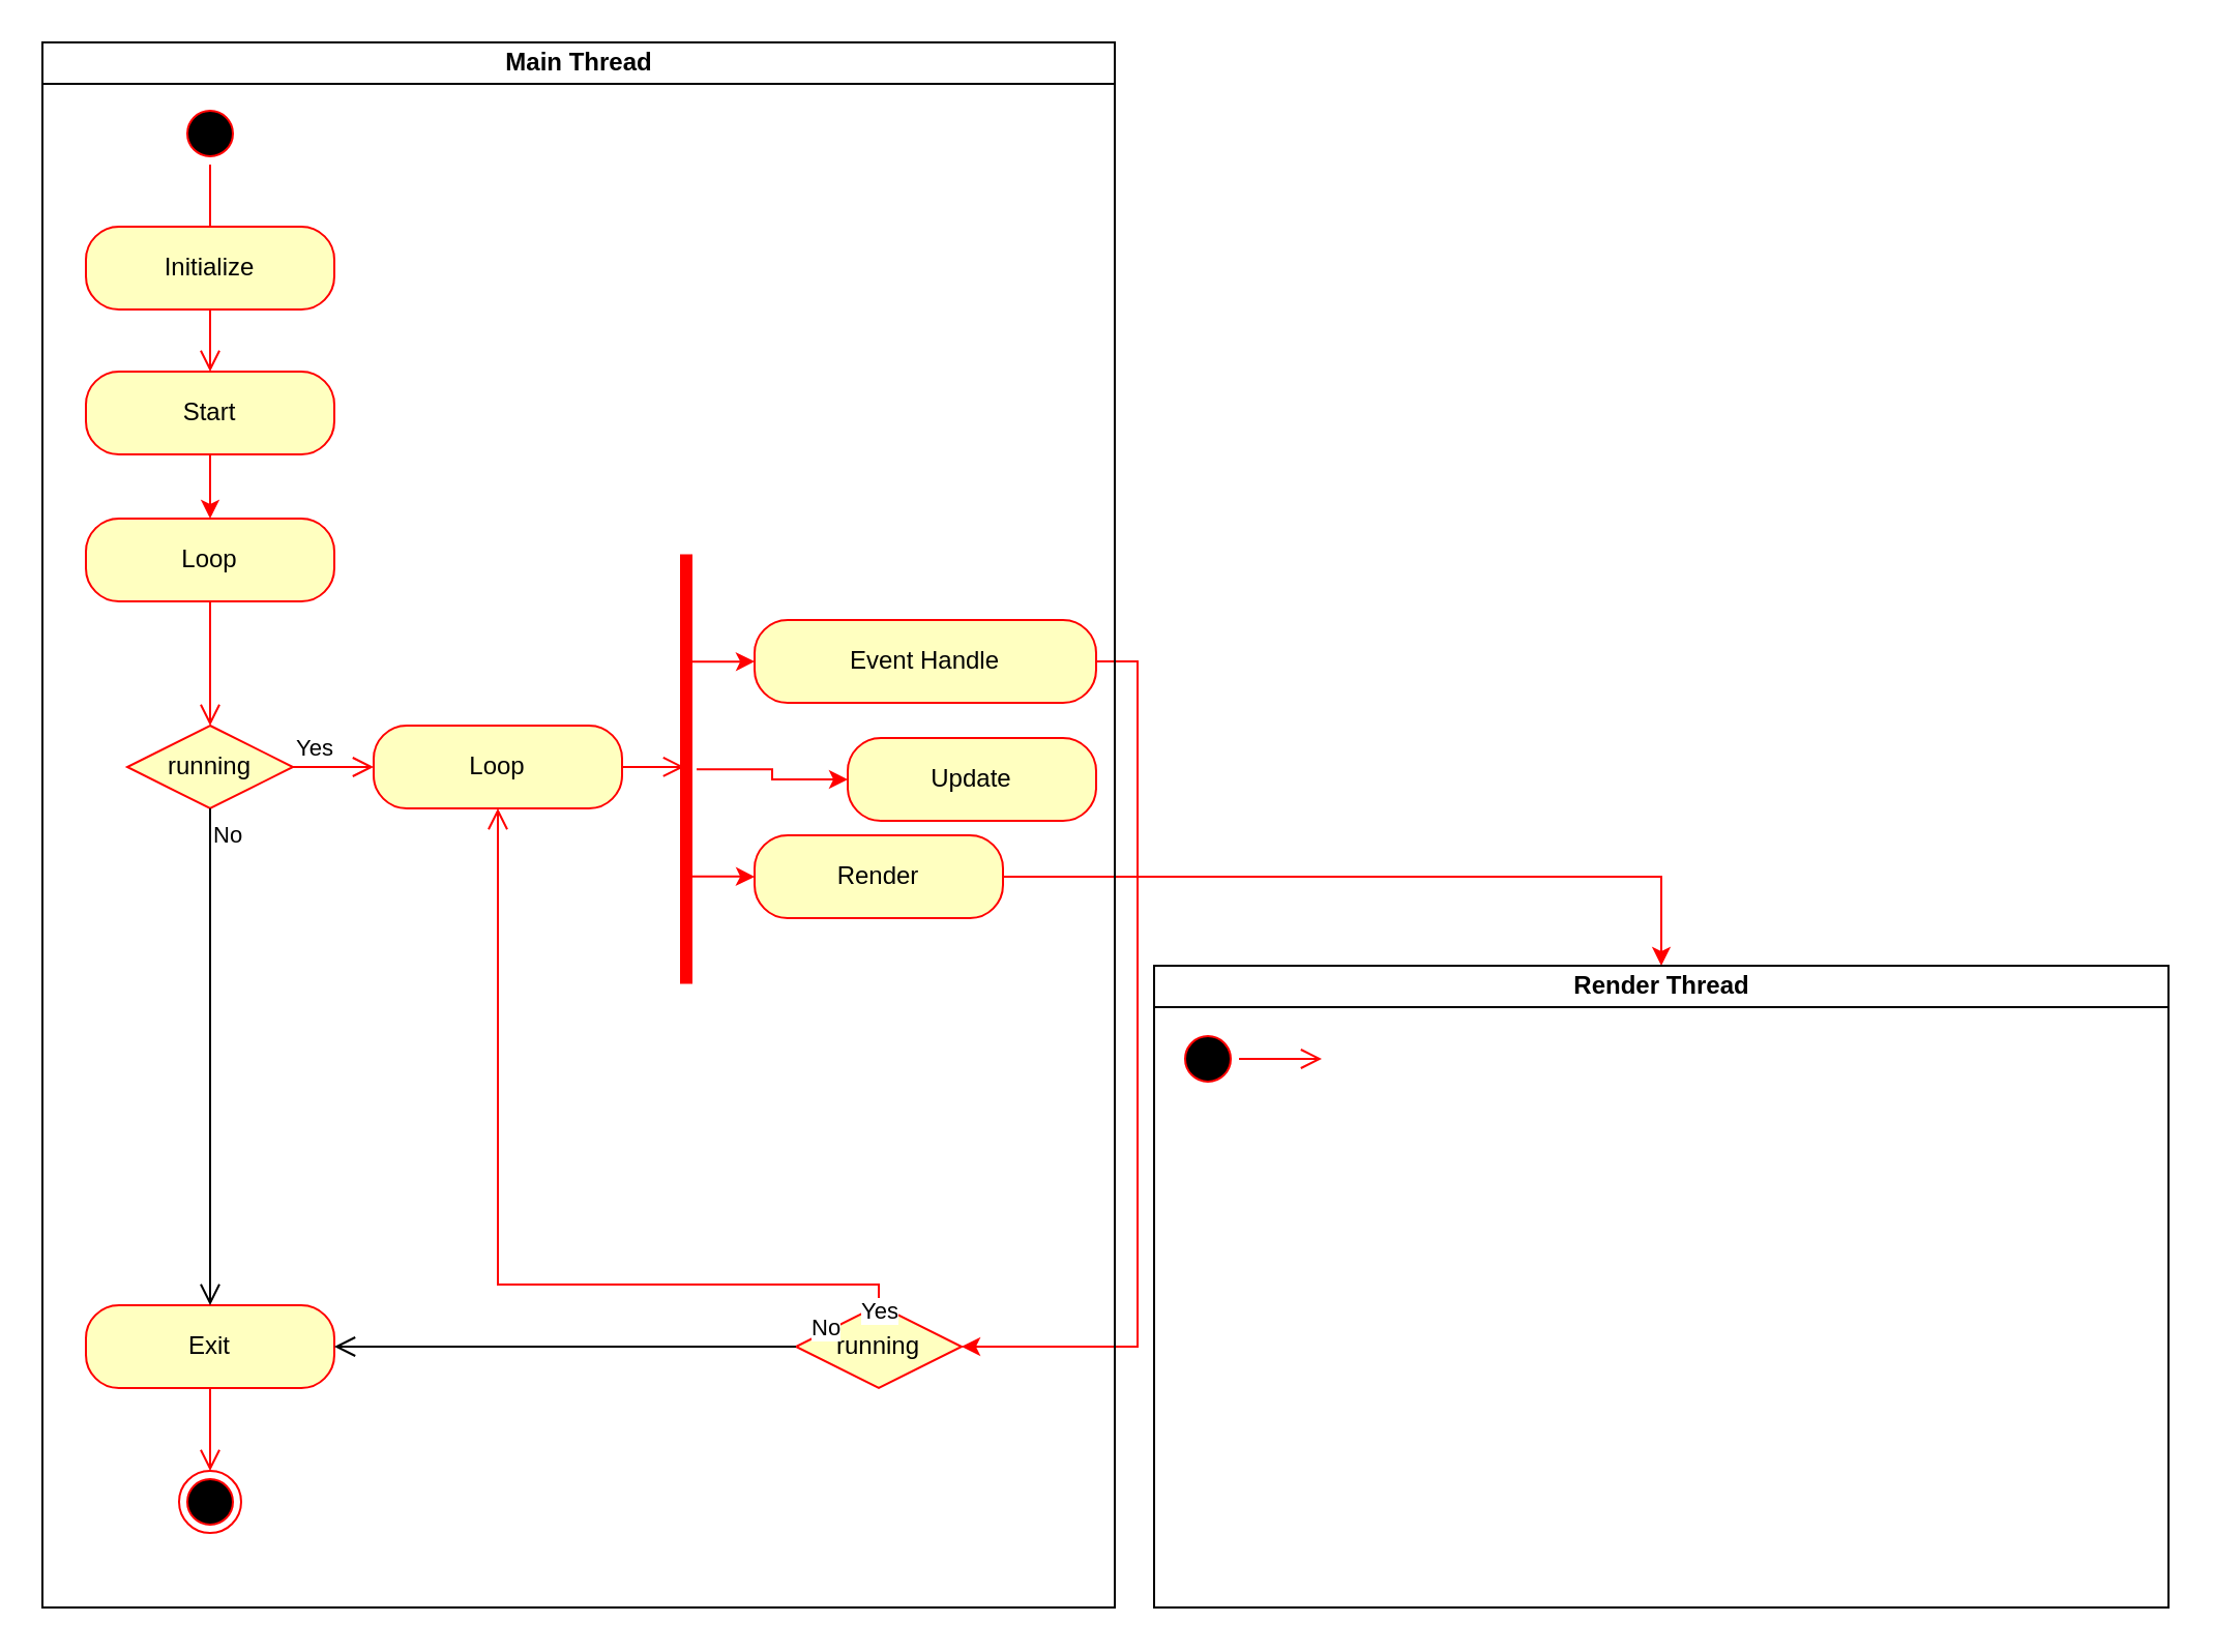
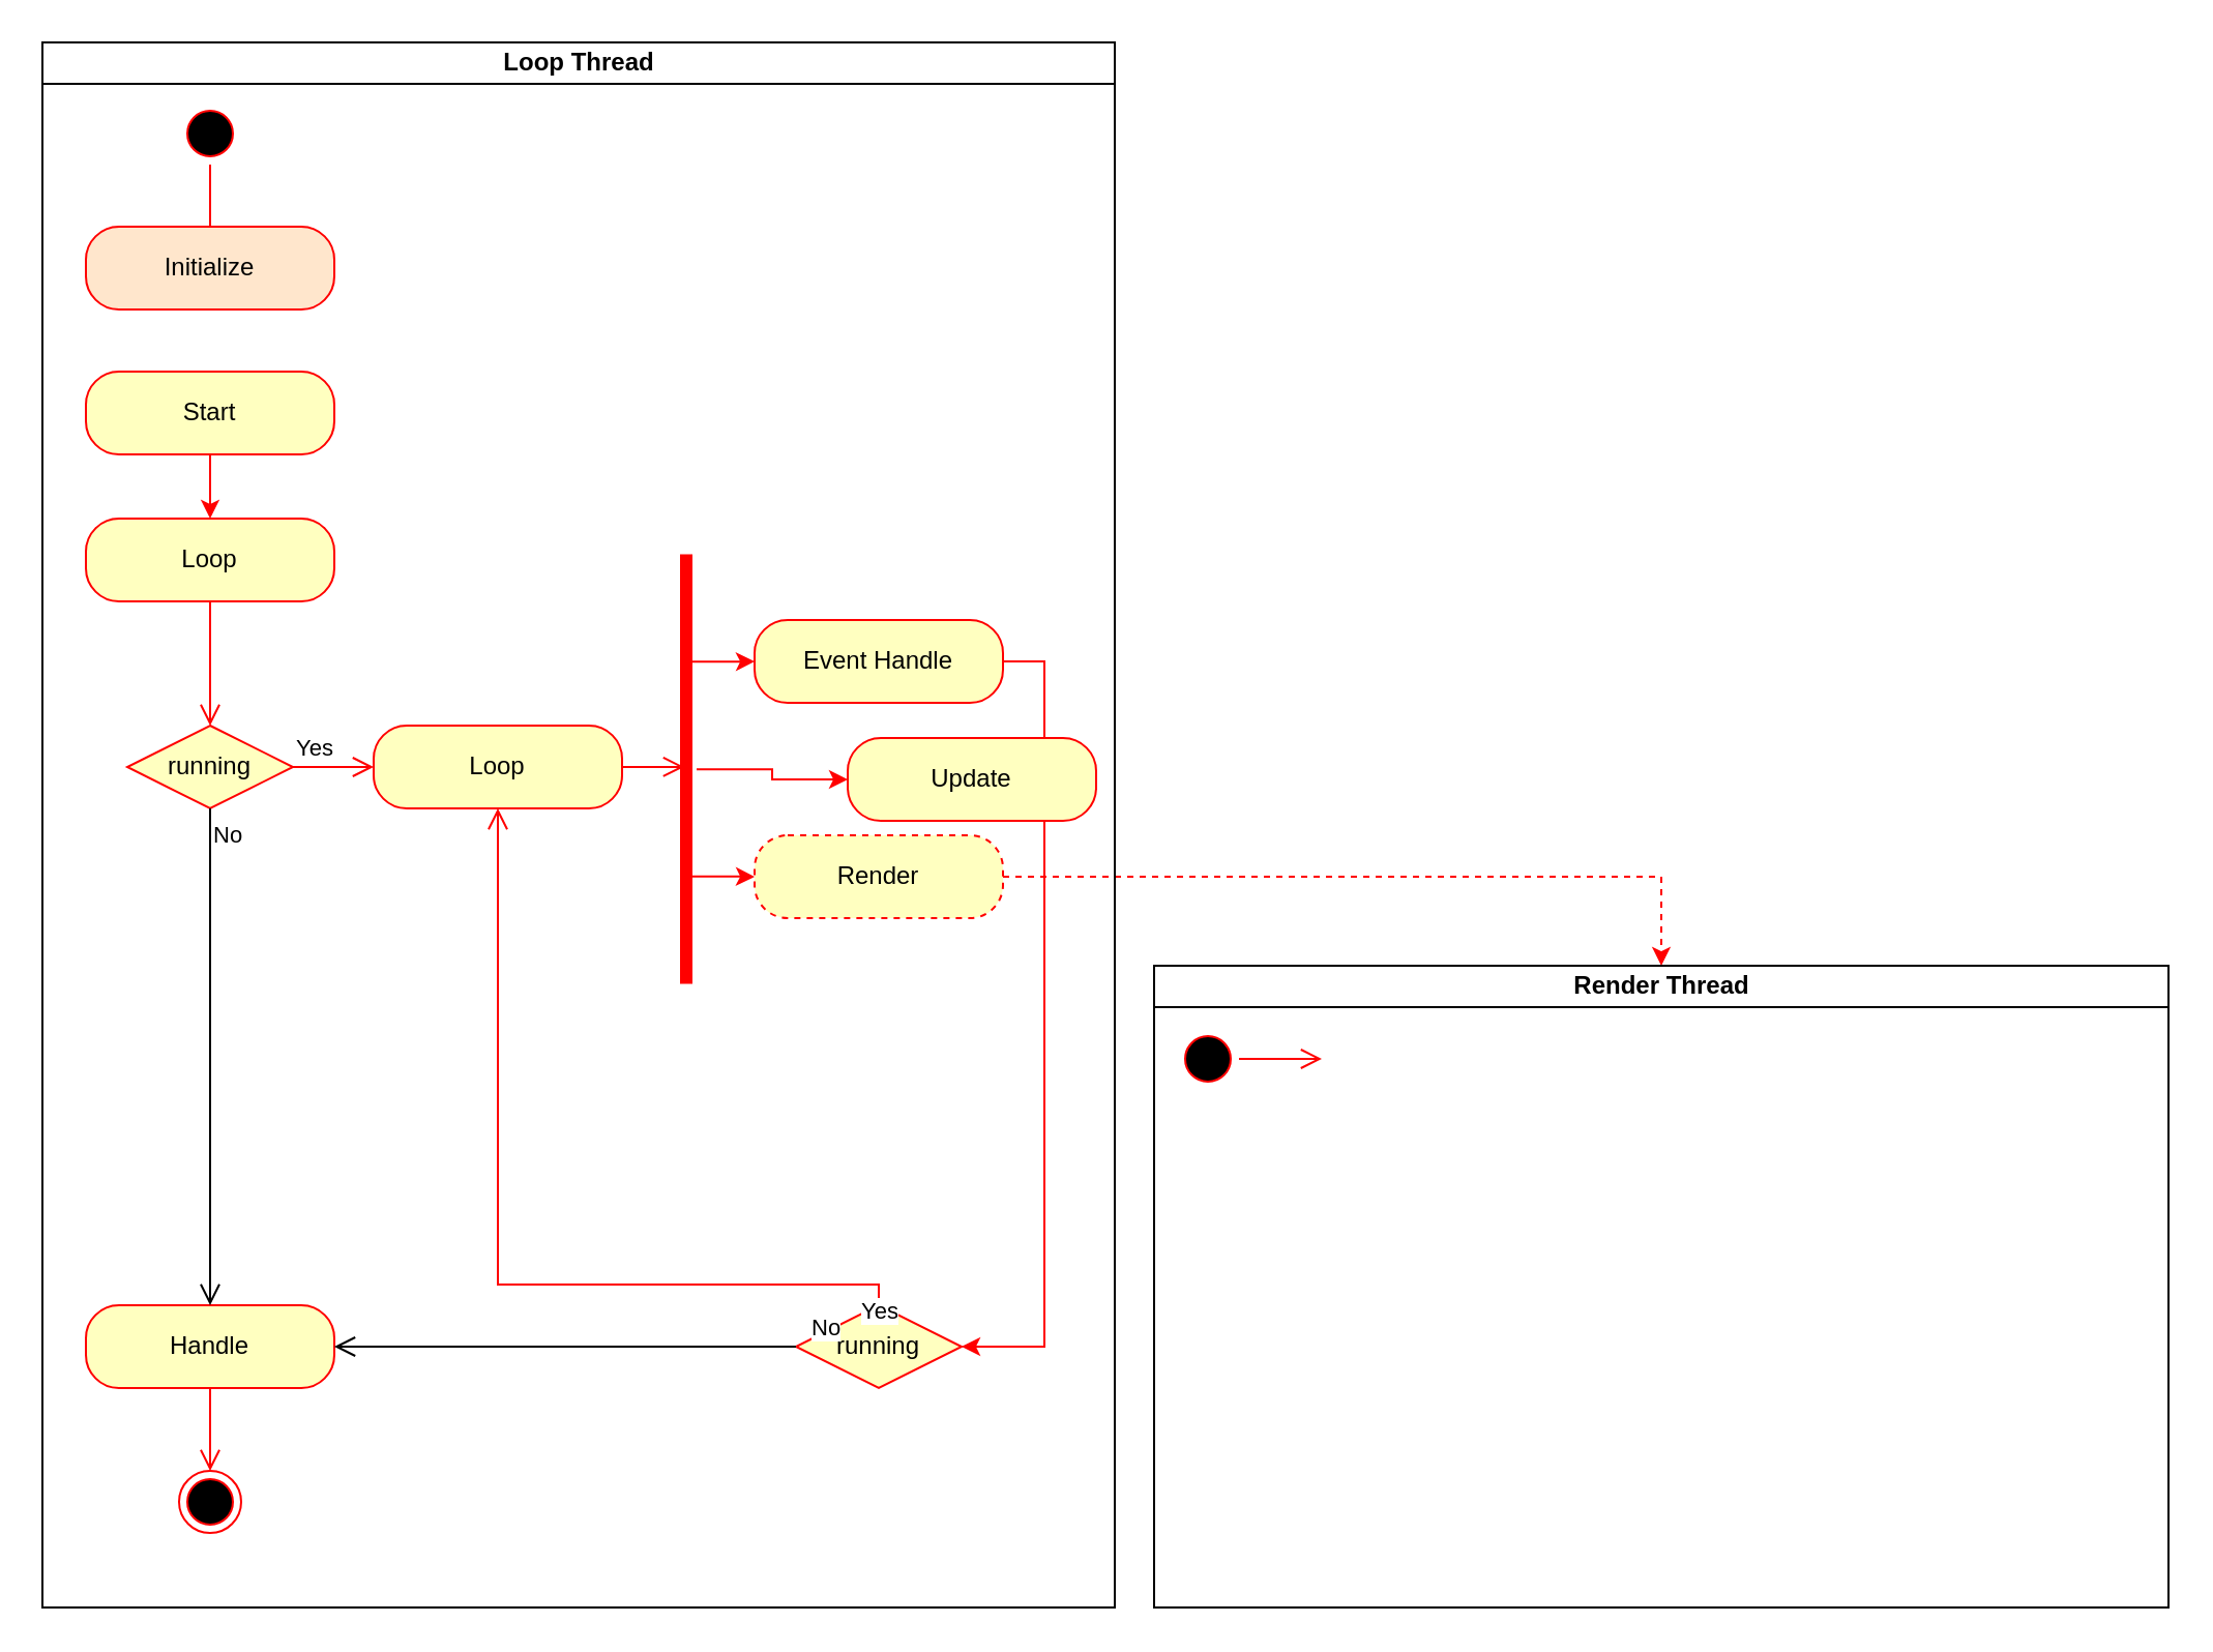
  <mxCell id="0" />
  <mxCell id="1" parent="0" />
  <mxCell id="2" value="" style="ellipse;html=1;shape=startState;fillColor=#000000;strokeColor=#ff0000;" vertex="1" parent="1"><mxGeometry x="86" y="49" width="30" height="30" as="geometry" /></mxCell>
  <mxCell id="3" value="" style="edgeStyle=orthogonalEdgeStyle;html=1;verticalAlign=bottom;endArrow=open;endSize=8;strokeColor=#ff0000;rounded=0;" edge="1" source="2" parent="1"><mxGeometry relative="1" as="geometry"><mxPoint x="101" y="139" as="targetPoint" /></mxGeometry></mxCell>
- <mxCell id="4" value="Initialize" style="rounded=1;whiteSpace=wrap;html=1;arcSize=40;fontColor=#000000;fillColor=#ffffc0;strokeColor=#ff0000;" vertex="1" parent="1"><mxGeometry x="41" y="109" width="120" height="40" as="geometry" /></mxCell>
- <mxCell id="5" value="" style="edgeStyle=orthogonalEdgeStyle;html=1;verticalAlign=bottom;endArrow=open;endSize=8;strokeColor=#ff0000;rounded=0;entryX=0.5;entryY=0;entryDx=0;entryDy=0;" edge="1" source="4" parent="1" target="7"><mxGeometry relative="1" as="geometry"><mxPoint x="100" y="219" as="targetPoint" /></mxGeometry></mxCell>
+ <mxCell id="4" value="Initialize" style="rounded=1;whiteSpace=wrap;html=1;arcSize=40;fontColor=#000000;fillColor=#ffe6cc;strokeColor=#ff0000;" vertex="1" parent="1"><mxGeometry x="41" y="109" width="120" height="40" as="geometry" /></mxCell>
  <mxCell id="6" value="" style="edgeStyle=orthogonalEdgeStyle;rounded=0;orthogonalLoop=1;jettySize=auto;html=1;strokeColor=#ff0000;" edge="1" parent="1" source="7" target="12"><mxGeometry relative="1" as="geometry" /></mxCell>
  <mxCell id="7" value="Start" style="rounded=1;whiteSpace=wrap;html=1;arcSize=40;fontColor=#000000;fillColor=#ffffc0;strokeColor=#ff0000;" vertex="1" parent="1"><mxGeometry x="41" y="179" width="120" height="40" as="geometry" /></mxCell>
  <mxCell id="8" style="edgeStyle=orthogonalEdgeStyle;rounded=0;orthogonalLoop=1;jettySize=auto;html=1;exitX=0.5;exitY=1;exitDx=0;exitDy=0;" edge="1" parent="1" source="7" target="7"><mxGeometry relative="1" as="geometry" /></mxCell>
- <mxCell id="9" value="Exit" style="rounded=1;whiteSpace=wrap;html=1;arcSize=40;fontColor=#000000;fillColor=#ffffc0;strokeColor=#ff0000;" vertex="1" parent="1"><mxGeometry x="41" y="630" width="120" height="40" as="geometry" /></mxCell>
+ <mxCell id="9" value="Handle" style="rounded=1;whiteSpace=wrap;html=1;arcSize=40;fontColor=#000000;fillColor=#ffffc0;strokeColor=#ff0000;" vertex="1" parent="1"><mxGeometry x="41" y="630" width="120" height="40" as="geometry" /></mxCell>
  <mxCell id="10" value="" style="edgeStyle=orthogonalEdgeStyle;html=1;verticalAlign=bottom;endArrow=open;endSize=8;strokeColor=#ff0000;rounded=0;entryX=0.5;entryY=0;entryDx=0;entryDy=0;" edge="1" source="9" parent="1" target="11"><mxGeometry relative="1" as="geometry"><mxPoint x="-15" y="700" as="targetPoint" /></mxGeometry></mxCell>
  <mxCell id="11" value="" style="ellipse;html=1;shape=endState;fillColor=#000000;strokeColor=#ff0000;" vertex="1" parent="1"><mxGeometry x="86" y="710" width="30" height="30" as="geometry" /></mxCell>
  <mxCell id="12" value="Loop" style="rounded=1;whiteSpace=wrap;html=1;arcSize=40;fontColor=#000000;fillColor=#ffffc0;strokeColor=#ff0000;" vertex="1" parent="1"><mxGeometry x="41" y="250" width="120" height="40" as="geometry" /></mxCell>
  <mxCell id="13" value="" style="edgeStyle=orthogonalEdgeStyle;html=1;verticalAlign=bottom;endArrow=open;endSize=8;strokeColor=#ff0000;rounded=0;entryX=0.5;entryY=0;entryDx=0;entryDy=0;" edge="1" source="12" parent="1" target="14"><mxGeometry relative="1" as="geometry"><mxPoint x="100" y="410" as="targetPoint" /></mxGeometry></mxCell>
  <mxCell id="14" value="running" style="rhombus;whiteSpace=wrap;html=1;fontColor=#000000;fillColor=#ffffc0;strokeColor=#ff0000;" vertex="1" parent="1"><mxGeometry x="61" y="350" width="80" height="40" as="geometry" /></mxCell>
  <mxCell id="15" value="Yes" style="edgeStyle=orthogonalEdgeStyle;html=1;align=left;verticalAlign=bottom;endArrow=open;endSize=8;strokeColor=#ff0000;rounded=0;entryX=0;entryY=0.5;entryDx=0;entryDy=0;" edge="1" source="14" parent="1" target="17"><mxGeometry x="-1" relative="1" as="geometry"><mxPoint x="220" y="370" as="targetPoint" /></mxGeometry></mxCell>
  <mxCell id="16" value="No" style="edgeStyle=orthogonalEdgeStyle;html=1;align=left;verticalAlign=top;endArrow=open;endSize=8;strokeColor=#000000;rounded=0;entryX=0.5;entryY=0;entryDx=0;entryDy=0;" edge="1" source="14" parent="1" target="9"><mxGeometry x="-1" relative="1" as="geometry"><mxPoint x="100" y="620" as="targetPoint" /></mxGeometry></mxCell>
  <mxCell id="17" value="Loop" style="rounded=1;whiteSpace=wrap;html=1;arcSize=40;fontColor=#000000;fillColor=#ffffc0;strokeColor=#ff0000;" vertex="1" parent="1"><mxGeometry x="180" y="350" width="120" height="40" as="geometry" /></mxCell>
  <mxCell id="18" value="" style="edgeStyle=orthogonalEdgeStyle;html=1;verticalAlign=bottom;endArrow=open;endSize=8;strokeColor=#ff0000;rounded=0;entryX=0.495;entryY=0.6;entryDx=0;entryDy=0;entryPerimeter=0;" edge="1" source="17" parent="1" target="22"><mxGeometry relative="1" as="geometry"><mxPoint x="410" y="370" as="targetPoint" /></mxGeometry></mxCell>
  <mxCell id="19" style="edgeStyle=orthogonalEdgeStyle;rounded=0;orthogonalLoop=1;jettySize=auto;html=1;exitX=0.25;exitY=0.5;exitDx=0;exitDy=0;exitPerimeter=0;strokeColor=#ff0000;" edge="1" parent="1" source="22" target="24"><mxGeometry relative="1" as="geometry" /></mxCell>
  <mxCell id="20" value="" style="edgeStyle=orthogonalEdgeStyle;rounded=0;orthogonalLoop=1;jettySize=auto;html=1;strokeColor=#ff0000;" edge="1" parent="1" source="22" target="25"><mxGeometry relative="1" as="geometry" /></mxCell>
  <mxCell id="21" style="edgeStyle=orthogonalEdgeStyle;rounded=0;orthogonalLoop=1;jettySize=auto;html=1;exitX=0.75;exitY=0.5;exitDx=0;exitDy=0;exitPerimeter=0;strokeColor=#ff0000;" edge="1" parent="1" source="22" target="27"><mxGeometry relative="1" as="geometry" /></mxCell>
  <mxCell id="22" value="" style="shape=line;html=1;strokeWidth=6;strokeColor=#ff0000;direction=south;" vertex="1" parent="1"><mxGeometry x="326" y="267.25" width="10" height="207.5" as="geometry" /></mxCell>
  <mxCell id="23" style="edgeStyle=orthogonalEdgeStyle;rounded=0;orthogonalLoop=1;jettySize=auto;html=1;exitX=1;exitY=0.5;exitDx=0;exitDy=0;entryX=1;entryY=0.5;entryDx=0;entryDy=0;strokeColor=#ff0000;" edge="1" parent="1" source="24" target="28"><mxGeometry relative="1" as="geometry" /></mxCell>
- <mxCell id="24" value="Event Handle" style="rounded=1;whiteSpace=wrap;html=1;arcSize=40;fontColor=#000000;fillColor=#ffffc0;strokeColor=#ff0000;" vertex="1" parent="1"><mxGeometry x="364" y="299" width="165" height="40" as="geometry" /></mxCell>
+ <mxCell id="24" value="Event Handle" style="rounded=1;whiteSpace=wrap;html=1;arcSize=40;fontColor=#000000;fillColor=#ffffc0;strokeColor=#ff0000;" vertex="1" parent="1"><mxGeometry x="364" y="299" width="120" height="40" as="geometry" /></mxCell>
  <mxCell id="25" value="Update" style="rounded=1;whiteSpace=wrap;html=1;arcSize=40;fontColor=#000000;fillColor=#ffffc0;strokeColor=#ff0000;" vertex="1" parent="1"><mxGeometry x="409" y="356" width="120" height="40" as="geometry" /></mxCell>
- <mxCell id="26" style="edgeStyle=orthogonalEdgeStyle;rounded=0;orthogonalLoop=1;jettySize=auto;html=1;exitX=1;exitY=0.5;exitDx=0;exitDy=0;strokeColor=#ff0000;" edge="1" parent="1" source="27" target="32"><mxGeometry relative="1" as="geometry" /></mxCell>
- <mxCell id="27" value="Render" style="rounded=1;whiteSpace=wrap;html=1;arcSize=40;fontColor=#000000;fillColor=#ffffc0;strokeColor=#ff0000;" vertex="1" parent="1"><mxGeometry x="364" y="403" width="120" height="40" as="geometry" /></mxCell>
+ <mxCell id="26" style="edgeStyle=orthogonalEdgeStyle;rounded=0;orthogonalLoop=1;jettySize=auto;html=1;exitX=1;exitY=0.5;exitDx=0;exitDy=0;strokeColor=#ff0000;dashed=1;" edge="1" parent="1" source="27" target="32"><mxGeometry relative="1" as="geometry" /></mxCell>
+ <mxCell id="27" value="Render" style="rounded=1;whiteSpace=wrap;html=1;arcSize=40;fontColor=#000000;fillColor=#ffffc0;strokeColor=#ff0000;dashed=1;" vertex="1" parent="1"><mxGeometry x="364" y="403" width="120" height="40" as="geometry" /></mxCell>
  <mxCell id="28" value="running" style="rhombus;whiteSpace=wrap;html=1;fontColor=#000000;fillColor=#ffffc0;strokeColor=#ff0000;" vertex="1" parent="1"><mxGeometry x="384" y="630" width="80" height="40" as="geometry" /></mxCell>
  <mxCell id="29" value="No" style="edgeStyle=orthogonalEdgeStyle;html=1;align=left;verticalAlign=bottom;endArrow=open;endSize=8;strokeColor=#ff0000;rounded=0;exitX=0.5;exitY=0;exitDx=0;exitDy=0;entryX=0.5;entryY=1;entryDx=0;entryDy=0;" edge="1" source="28" parent="1" target="17"><mxGeometry x="-0.792" y="30" relative="1" as="geometry"><mxPoint x="780" y="570" as="targetPoint" /><Array as="points"><mxPoint x="424" y="620" /><mxPoint x="240" y="620" /></Array><mxPoint as="offset" /></mxGeometry></mxCell>
  <mxCell id="30" value="Yes" style="edgeStyle=orthogonalEdgeStyle;html=1;align=left;verticalAlign=top;endArrow=open;endSize=8;strokeColor=#000000;rounded=0;entryX=1;entryY=0.5;entryDx=0;entryDy=0;" edge="1" source="28" parent="1" target="9"><mxGeometry x="-1" y="-42" relative="1" as="geometry"><mxPoint x="690" y="650" as="targetPoint" /><mxPoint x="30" y="12" as="offset" /></mxGeometry></mxCell>
- <mxCell id="31" value="Main Thread" style="swimlane;startSize=20;html=1;" vertex="1" parent="1"><mxGeometry x="20" y="20" width="518" height="756" as="geometry" /></mxCell>
+ <mxCell id="31" value="Loop Thread" style="swimlane;startSize=20;html=1;" vertex="1" parent="1"><mxGeometry x="20" y="20" width="518" height="756" as="geometry" /></mxCell>
  <mxCell id="32" value="Render Thread" style="swimlane;startSize=20;html=1;" vertex="1" parent="1"><mxGeometry x="557" y="466" width="490" height="310" as="geometry" /></mxCell>
  <mxCell id="33" value="" style="ellipse;html=1;shape=startState;fillColor=#000000;strokeColor=#ff0000;" vertex="1" parent="32"><mxGeometry x="11" y="30" width="30" height="30" as="geometry" /></mxCell>
  <mxCell id="34" value="" style="edgeStyle=orthogonalEdgeStyle;html=1;verticalAlign=bottom;endArrow=open;endSize=8;strokeColor=#ff0000;rounded=0;" edge="1" source="33" parent="32"><mxGeometry relative="1" as="geometry"><mxPoint x="81" y="45" as="targetPoint" /></mxGeometry></mxCell>
